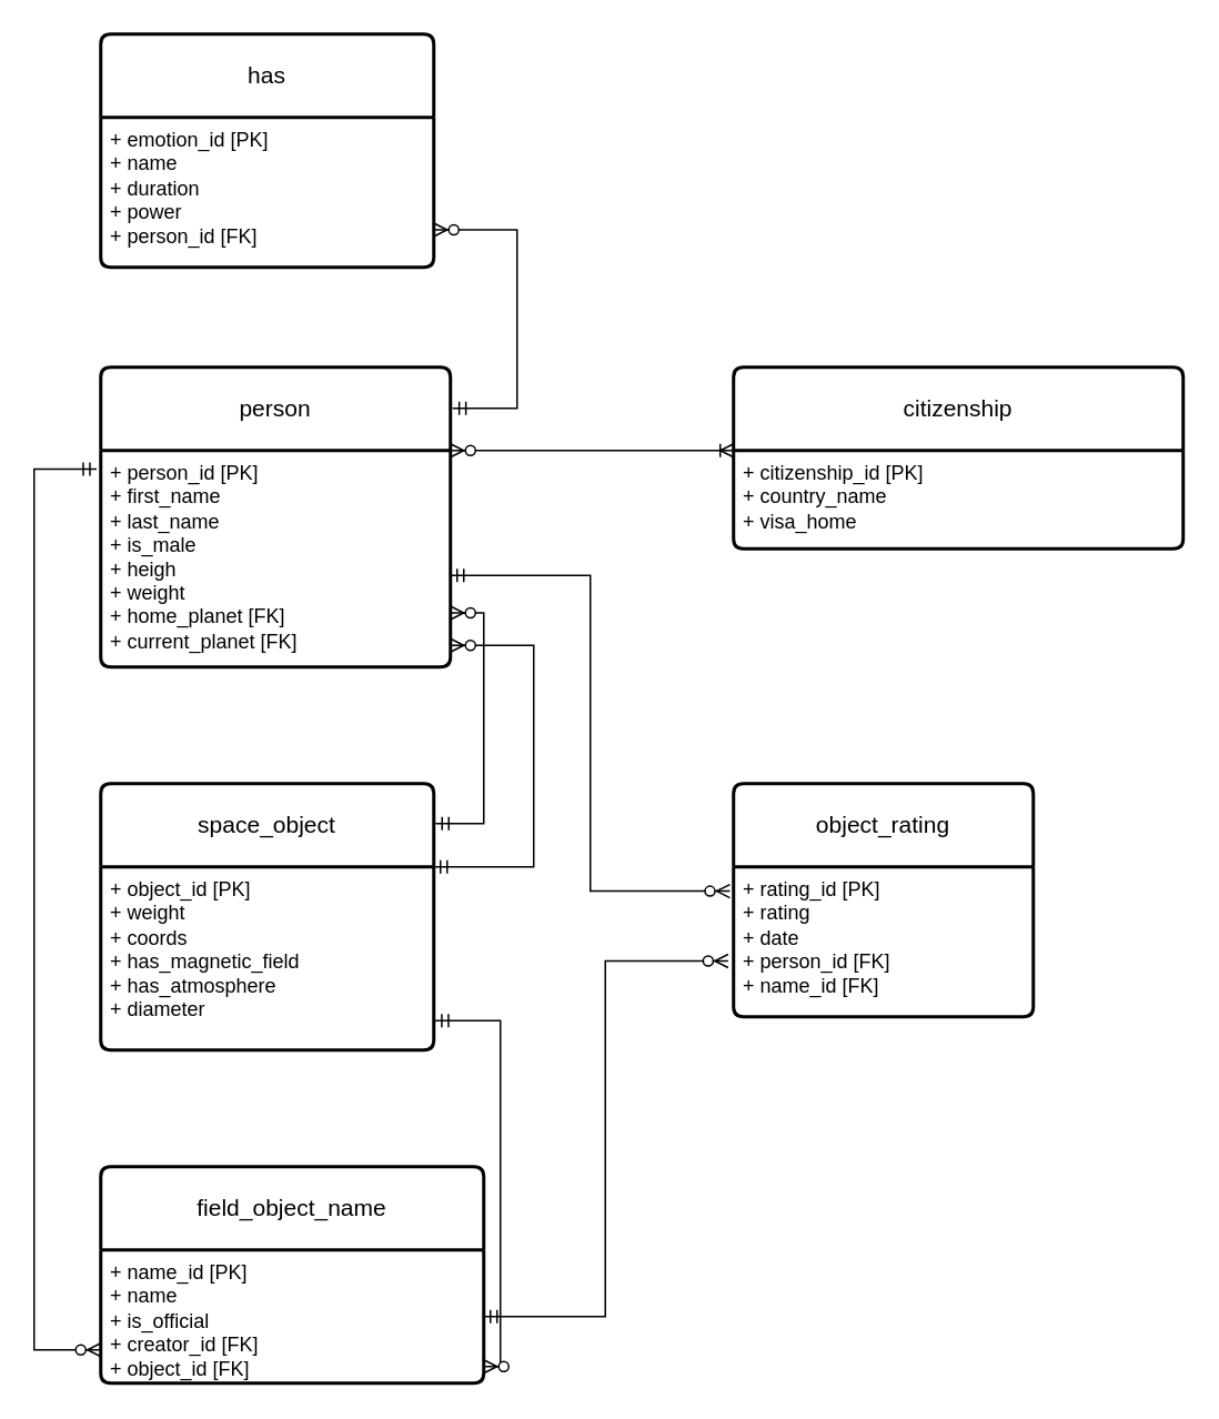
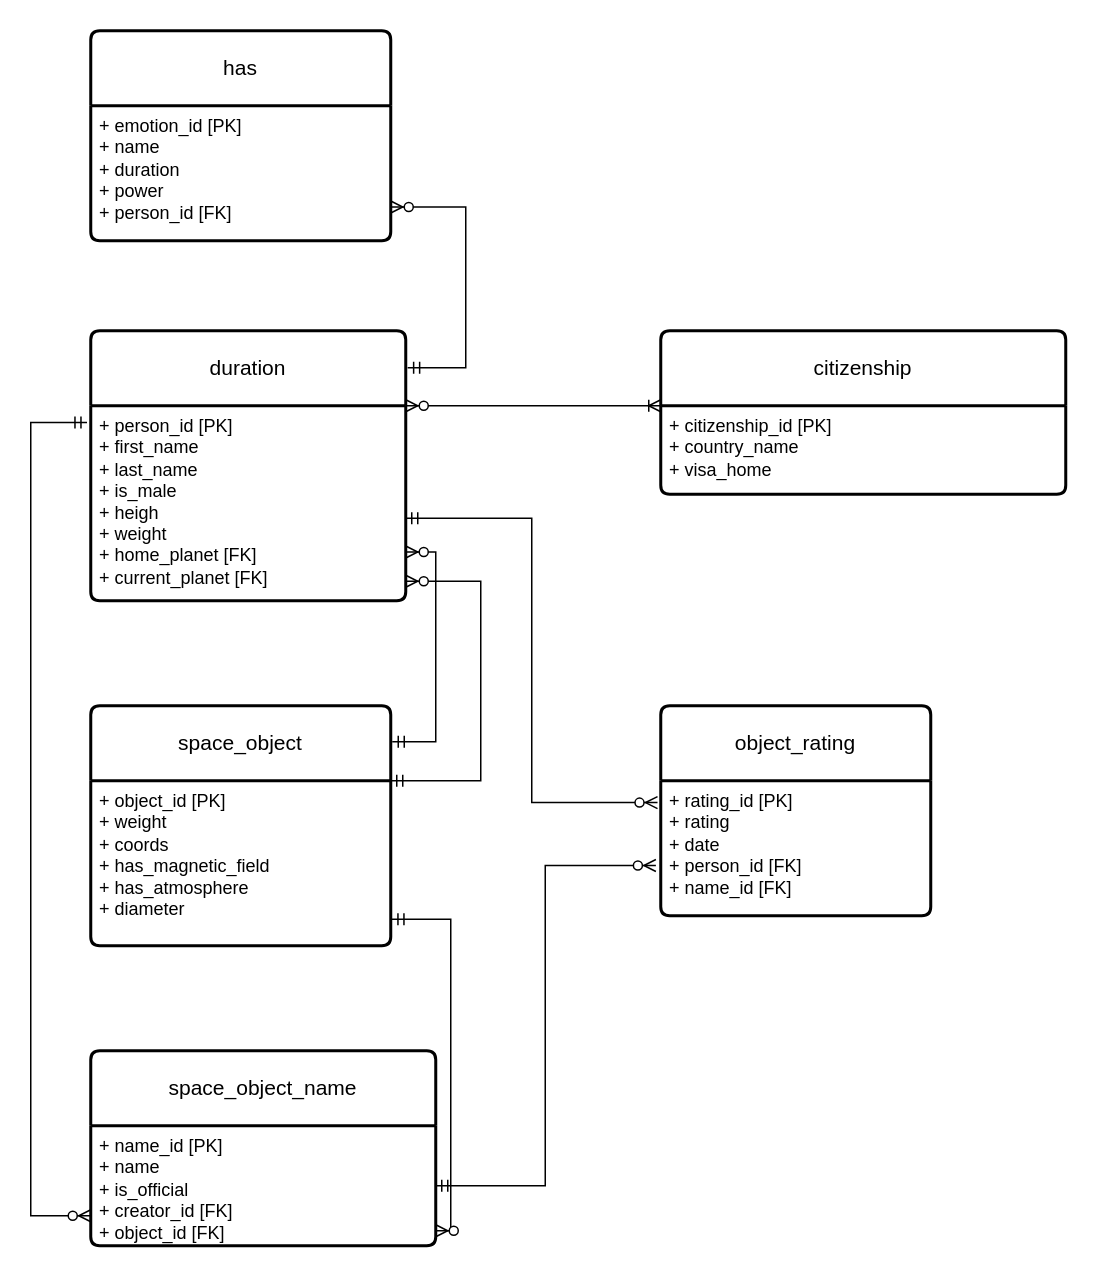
  <mxCell id="0" />
  <mxCell id="1" parent="0" />
- <mxCell id="2" value="person" style="swimlane;childLayout=stackLayout;horizontal=1;startSize=50;horizontalStack=0;rounded=1;fontSize=14;fontStyle=0;strokeWidth=2;resizeParent=0;resizeLast=1;shadow=0;dashed=0;align=center;arcSize=4;whiteSpace=wrap;html=1;" vertex="1" parent="1"><mxGeometry x="60" y="220" width="210" height="180" as="geometry" /></mxCell>
+ <mxCell id="2" value="duration" style="swimlane;childLayout=stackLayout;horizontal=1;startSize=50;horizontalStack=0;rounded=1;fontSize=14;fontStyle=0;strokeWidth=2;resizeParent=0;resizeLast=1;shadow=0;dashed=0;align=center;arcSize=4;whiteSpace=wrap;html=1;" vertex="1" parent="1"><mxGeometry x="60" y="220" width="210" height="180" as="geometry" /></mxCell>
  <mxCell id="3" value="+ person_id [PK]&lt;br&gt;+ first_name&lt;br&gt;+ last_name&lt;br&gt;+ is_male&lt;br&gt;+ heigh&lt;br&gt;+ weight&lt;br&gt;+ home_planet [FK]&lt;br&gt;+ current_planet [FK]" style="align=left;strokeColor=none;fillColor=none;spacingLeft=4;fontSize=12;verticalAlign=top;resizable=0;rotatable=0;part=1;html=1;" vertex="1" parent="2"><mxGeometry y="50" width="210" height="130" as="geometry" /></mxCell>
  <mxCell id="4" value="citizenship" style="swimlane;childLayout=stackLayout;horizontal=1;startSize=50;horizontalStack=0;rounded=1;fontSize=14;fontStyle=0;strokeWidth=2;resizeParent=0;resizeLast=1;shadow=0;dashed=0;align=center;arcSize=4;whiteSpace=wrap;html=1;" vertex="1" parent="1"><mxGeometry x="440" y="220" width="270" height="109" as="geometry" /></mxCell>
  <mxCell id="5" value="+ citizenship_id [PK]&lt;br&gt;+ country_name &lt;br&gt;+ visa_home" style="align=left;strokeColor=none;fillColor=none;spacingLeft=4;fontSize=12;verticalAlign=top;resizable=0;rotatable=0;part=1;html=1;" vertex="1" parent="4"><mxGeometry y="50" width="270" height="59" as="geometry" /></mxCell>
  <mxCell id="6" style="edgeStyle=orthogonalEdgeStyle;rounded=0;orthogonalLoop=1;jettySize=auto;html=1;exitX=0.5;exitY=1;exitDx=0;exitDy=0;" edge="1" parent="4" source="5" target="5"><mxGeometry relative="1" as="geometry" /></mxCell>
  <mxCell id="7" value="space_object" style="swimlane;childLayout=stackLayout;horizontal=1;startSize=50;horizontalStack=0;rounded=1;fontSize=14;fontStyle=0;strokeWidth=2;resizeParent=0;resizeLast=1;shadow=0;dashed=0;align=center;arcSize=4;whiteSpace=wrap;html=1;" vertex="1" parent="1"><mxGeometry x="60" y="470" width="200" height="160" as="geometry" /></mxCell>
  <mxCell id="8" value="+ object_id [PK]&lt;br&gt;+ weight&lt;br&gt;+ coords&lt;br&gt;+ has_magnetic_field&lt;br&gt;+ has_atmosphere&lt;br&gt;+ diameter" style="align=left;strokeColor=none;fillColor=none;spacingLeft=4;fontSize=12;verticalAlign=top;resizable=0;rotatable=0;part=1;html=1;" vertex="1" parent="7"><mxGeometry y="50" width="200" height="110" as="geometry" /></mxCell>
- <mxCell id="9" value="field_object_name" style="swimlane;childLayout=stackLayout;horizontal=1;startSize=50;horizontalStack=0;rounded=1;fontSize=14;fontStyle=0;strokeWidth=2;resizeParent=0;resizeLast=1;shadow=0;dashed=0;align=center;arcSize=4;whiteSpace=wrap;html=1;" vertex="1" parent="1"><mxGeometry x="60" y="700" width="230" height="130" as="geometry" /></mxCell>
+ <mxCell id="9" value="space_object_name" style="swimlane;childLayout=stackLayout;horizontal=1;startSize=50;horizontalStack=0;rounded=1;fontSize=14;fontStyle=0;strokeWidth=2;resizeParent=0;resizeLast=1;shadow=0;dashed=0;align=center;arcSize=4;whiteSpace=wrap;html=1;" vertex="1" parent="1"><mxGeometry x="60" y="700" width="230" height="130" as="geometry" /></mxCell>
  <mxCell id="10" value="+ name_id [PK]&lt;br&gt;+ name&lt;br&gt;+ is_official&lt;br&gt;+ creator_id [FK]&lt;br&gt;+ object_id [FK]&lt;br&gt;&lt;div&gt;&lt;br&gt;&lt;/div&gt;" style="align=left;strokeColor=none;fillColor=none;spacingLeft=4;fontSize=12;verticalAlign=top;resizable=0;rotatable=0;part=1;html=1;" vertex="1" parent="9"><mxGeometry y="50" width="230" height="80" as="geometry" /></mxCell>
  <mxCell id="11" value="has" style="swimlane;childLayout=stackLayout;horizontal=1;startSize=50;horizontalStack=0;rounded=1;fontSize=14;fontStyle=0;strokeWidth=2;resizeParent=0;resizeLast=1;shadow=0;dashed=0;align=center;arcSize=4;whiteSpace=wrap;html=1;" vertex="1" parent="1"><mxGeometry x="60" y="20" width="200" height="140" as="geometry" /></mxCell>
  <mxCell id="12" value="+ emotion_id [PK]&lt;br&gt;+ name&lt;br&gt;+ duration&lt;br&gt;+ power&lt;br&gt;+ person_id [FK]" style="align=left;strokeColor=none;fillColor=none;spacingLeft=4;fontSize=12;verticalAlign=top;resizable=0;rotatable=0;part=1;html=1;" vertex="1" parent="11"><mxGeometry y="50" width="200" height="90" as="geometry" /></mxCell>
  <mxCell id="13" value="object_rating" style="swimlane;childLayout=stackLayout;horizontal=1;startSize=50;horizontalStack=0;rounded=1;fontSize=14;fontStyle=0;strokeWidth=2;resizeParent=0;resizeLast=1;shadow=0;dashed=0;align=center;arcSize=4;whiteSpace=wrap;html=1;" vertex="1" parent="1"><mxGeometry x="440" y="470" width="180" height="140" as="geometry" /></mxCell>
  <mxCell id="14" value="+ rating_id [PK]&lt;br&gt;+ rating&lt;br&gt;+ date&lt;br&gt;+ person_id [FK]&lt;br&gt;+ name_id [FK]" style="align=left;strokeColor=none;fillColor=none;spacingLeft=4;fontSize=12;verticalAlign=top;resizable=0;rotatable=0;part=1;html=1;" vertex="1" parent="13"><mxGeometry y="50" width="180" height="90" as="geometry" /></mxCell>
  <mxCell id="15" value="" style="edgeStyle=entityRelationEdgeStyle;fontSize=12;html=1;endArrow=ERoneToMany;startArrow=ERzeroToMany;rounded=0;exitX=1;exitY=0;exitDx=0;exitDy=0;entryX=0;entryY=0;entryDx=0;entryDy=0;" edge="1" parent="1" source="3" target="5"><mxGeometry width="100" height="100" relative="1" as="geometry"><mxPoint x="430" y="580" as="sourcePoint" /><mxPoint x="530" y="480" as="targetPoint" /></mxGeometry></mxCell>
  <mxCell id="16" value="" style="edgeStyle=elbowEdgeStyle;fontSize=12;html=1;endArrow=ERzeroToMany;startArrow=ERmandOne;rounded=0;exitX=1.006;exitY=0.137;exitDx=0;exitDy=0;entryX=1;entryY=0.75;entryDx=0;entryDy=0;exitPerimeter=0;" edge="1" parent="1" source="2" target="12"><mxGeometry width="100" height="100" relative="1" as="geometry"><mxPoint x="430" y="320" as="sourcePoint" /><mxPoint x="530" y="220" as="targetPoint" /><Array as="points"><mxPoint x="310" y="130" /></Array></mxGeometry></mxCell>
  <mxCell id="17" value="" style="edgeStyle=elbowEdgeStyle;fontSize=12;html=1;endArrow=ERzeroToMany;startArrow=ERmandOne;rounded=0;entryX=1;entryY=0.75;entryDx=0;entryDy=0;exitX=1.005;exitY=0.15;exitDx=0;exitDy=0;exitPerimeter=0;" edge="1" parent="1" source="7" target="3"><mxGeometry width="100" height="100" relative="1" as="geometry"><mxPoint x="430" y="510" as="sourcePoint" /><mxPoint x="530" y="410" as="targetPoint" /><Array as="points"><mxPoint x="290" y="440" /></Array></mxGeometry></mxCell>
  <mxCell id="18" value="" style="edgeStyle=elbowEdgeStyle;fontSize=12;html=1;endArrow=ERzeroToMany;startArrow=ERmandOne;rounded=0;exitX=1;exitY=0;exitDx=0;exitDy=0;" edge="1" parent="1" source="8"><mxGeometry width="100" height="100" relative="1" as="geometry"><mxPoint x="375.8" y="513.11" as="sourcePoint" /><mxPoint x="270" y="387" as="targetPoint" /><Array as="points"><mxPoint x="320" y="460" /></Array></mxGeometry></mxCell>
  <mxCell id="19" value="" style="edgeStyle=elbowEdgeStyle;fontSize=12;html=1;endArrow=ERzeroToMany;startArrow=ERmandOne;rounded=0;exitX=1.004;exitY=0.84;exitDx=0;exitDy=0;exitPerimeter=0;entryX=1;entryY=0.875;entryDx=0;entryDy=0;entryPerimeter=0;" edge="1" parent="1" source="8" target="10"><mxGeometry width="100" height="100" relative="1" as="geometry"><mxPoint x="400" y="700" as="sourcePoint" /><mxPoint x="500" y="600" as="targetPoint" /><Array as="points"><mxPoint x="300" y="750" /></Array></mxGeometry></mxCell>
  <mxCell id="20" value="" style="edgeStyle=elbowEdgeStyle;fontSize=12;html=1;endArrow=ERzeroToMany;startArrow=ERmandOne;rounded=0;entryX=-0.018;entryY=0.628;entryDx=0;entryDy=0;entryPerimeter=0;exitX=1;exitY=0.5;exitDx=0;exitDy=0;" edge="1" parent="1" source="10" target="14"><mxGeometry width="100" height="100" relative="1" as="geometry"><mxPoint x="400" y="700" as="sourcePoint" /><mxPoint x="500" y="600" as="targetPoint" /></mxGeometry></mxCell>
  <mxCell id="21" value="" style="edgeStyle=elbowEdgeStyle;fontSize=12;html=1;endArrow=ERzeroToMany;startArrow=ERmandOne;rounded=0;entryX=-0.012;entryY=0.162;entryDx=0;entryDy=0;entryPerimeter=0;" edge="1" parent="1" target="14"><mxGeometry width="100" height="100" relative="1" as="geometry"><mxPoint x="270" y="345" as="sourcePoint" /><mxPoint x="510" y="620" as="targetPoint" /></mxGeometry></mxCell>
  <mxCell id="22" value="" style="edgeStyle=elbowEdgeStyle;fontSize=12;html=1;endArrow=ERzeroToMany;startArrow=ERmandOne;rounded=0;exitX=-0.012;exitY=0.086;exitDx=0;exitDy=0;entryX=0;entryY=0.75;entryDx=0;entryDy=0;exitPerimeter=0;" edge="1" parent="1" source="3" target="10"><mxGeometry width="100" height="100" relative="1" as="geometry"><mxPoint x="420" y="660" as="sourcePoint" /><mxPoint x="60" y="610" as="targetPoint" /><Array as="points"><mxPoint x="20" y="650" /></Array></mxGeometry></mxCell>
